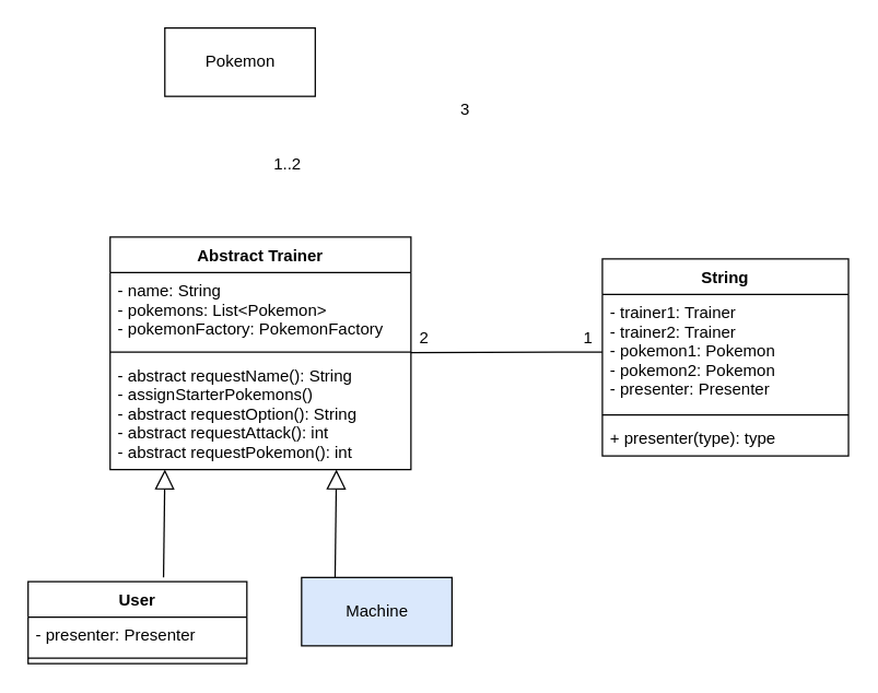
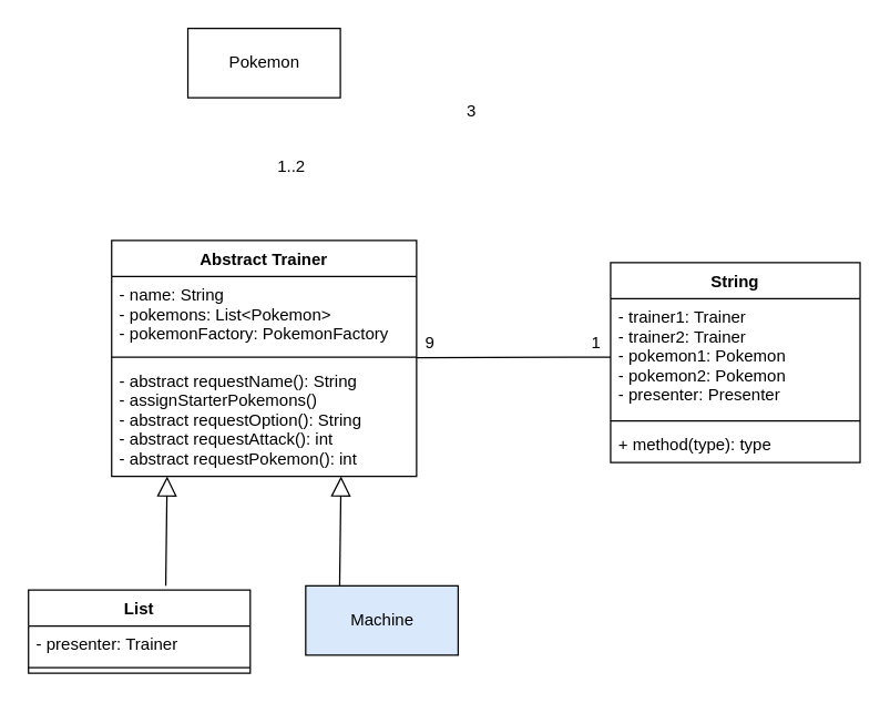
  <mxCell id="0" />
  <mxCell id="1" parent="0" />
  <mxCell id="2" value="Abstract Trainer" style="swimlane;fontStyle=1;align=center;verticalAlign=top;childLayout=stackLayout;horizontal=1;startSize=26;horizontalStack=0;resizeParent=1;resizeParentMax=0;resizeLast=0;collapsible=1;marginBottom=0;" vertex="1" parent="1"><mxGeometry x="80" y="173" width="220" height="170" as="geometry" /></mxCell>
  <mxCell id="3" value="- name: String&#10;- pokemons: List&lt;Pokemon&gt;&#10;- pokemonFactory: PokemonFactory&#10;" style="text;strokeColor=none;fillColor=none;align=left;verticalAlign=top;spacingLeft=4;spacingRight=4;overflow=hidden;rotatable=0;points=[[0,0.5],[1,0.5]];portConstraint=eastwest;" vertex="1" parent="2"><mxGeometry y="26" width="220" height="54" as="geometry" /></mxCell>
  <mxCell id="4" value="" style="line;strokeWidth=1;fillColor=none;align=left;verticalAlign=middle;spacingTop=-1;spacingLeft=3;spacingRight=3;rotatable=0;labelPosition=right;points=[];portConstraint=eastwest;" vertex="1" parent="2"><mxGeometry y="80" width="220" height="8" as="geometry" /></mxCell>
  <mxCell id="5" value="- abstract requestName(): String&#10;- assignStarterPokemons()&#10;- abstract requestOption(): String&#10;- abstract requestAttack(): int&#10;- abstract requestPokemon(): int&#10;" style="text;strokeColor=none;fillColor=none;align=left;verticalAlign=top;spacingLeft=4;spacingRight=4;overflow=hidden;rotatable=0;points=[[0,0.5],[1,0.5]];portConstraint=eastwest;" vertex="1" parent="2"><mxGeometry y="88" width="220" height="82" as="geometry" /></mxCell>
  <mxCell id="6" value="String" style="swimlane;fontStyle=1;align=center;verticalAlign=top;childLayout=stackLayout;horizontal=1;startSize=26;horizontalStack=0;resizeParent=1;resizeParentMax=0;resizeLast=0;collapsible=1;marginBottom=0;" vertex="1" parent="1"><mxGeometry x="440" y="189" width="180" height="144" as="geometry" /></mxCell>
  <mxCell id="7" value="- trainer1: Trainer&#10;- trainer2: Trainer&#10;- pokemon1: Pokemon&#10;- pokemon2: Pokemon&#10;- presenter: Presenter&#10;" style="text;strokeColor=none;fillColor=none;align=left;verticalAlign=top;spacingLeft=4;spacingRight=4;overflow=hidden;rotatable=0;points=[[0,0.5],[1,0.5]];portConstraint=eastwest;" vertex="1" parent="6"><mxGeometry y="26" width="180" height="84" as="geometry" /></mxCell>
  <mxCell id="8" value="" style="line;strokeWidth=1;fillColor=none;align=left;verticalAlign=middle;spacingTop=-1;spacingLeft=3;spacingRight=3;rotatable=0;labelPosition=right;points=[];portConstraint=eastwest;" vertex="1" parent="6"><mxGeometry y="110" width="180" height="8" as="geometry" /></mxCell>
- <mxCell id="9" value="+ presenter(type): type" style="text;strokeColor=none;fillColor=none;align=left;verticalAlign=top;spacingLeft=4;spacingRight=4;overflow=hidden;rotatable=0;points=[[0,0.5],[1,0.5]];portConstraint=eastwest;" vertex="1" parent="6"><mxGeometry y="118" width="180" height="26" as="geometry" /></mxCell>
- <mxCell id="10" value="Pokemon" style="html=1;" vertex="1" parent="1"><mxGeometry x="120" y="20" width="110" height="50" as="geometry" /></mxCell>
+ <mxCell id="9" value="+ method(type): type" style="text;strokeColor=none;fillColor=none;align=left;verticalAlign=top;spacingLeft=4;spacingRight=4;overflow=hidden;rotatable=0;points=[[0,0.5],[1,0.5]];portConstraint=eastwest;" vertex="1" parent="6"><mxGeometry y="118" width="180" height="26" as="geometry" /></mxCell>
+ <mxCell id="10" value="Pokemon" style="html=1;" vertex="1" parent="1"><mxGeometry x="135" y="20" width="110" height="50" as="geometry" /></mxCell>
  <mxCell id="11" value="Machine&lt;br&gt;" style="html=1;fillColor=#dae8fc;" vertex="1" parent="1"><mxGeometry x="220" y="422" width="110" height="50" as="geometry" /></mxCell>
- <mxCell id="12" value="User" style="swimlane;fontStyle=1;align=center;verticalAlign=top;childLayout=stackLayout;horizontal=1;startSize=26;horizontalStack=0;resizeParent=1;resizeParentMax=0;resizeLast=0;collapsible=1;marginBottom=0;" vertex="1" parent="1"><mxGeometry x="20" y="425" width="160" height="60" as="geometry" /></mxCell>
- <mxCell id="13" value="- presenter: Presenter" style="text;strokeColor=none;fillColor=none;align=left;verticalAlign=top;spacingLeft=4;spacingRight=4;overflow=hidden;rotatable=0;points=[[0,0.5],[1,0.5]];portConstraint=eastwest;" vertex="1" parent="12"><mxGeometry y="26" width="160" height="26" as="geometry" /></mxCell>
+ <mxCell id="12" value="List" style="swimlane;fontStyle=1;align=center;verticalAlign=top;childLayout=stackLayout;horizontal=1;startSize=26;horizontalStack=0;resizeParent=1;resizeParentMax=0;resizeLast=0;collapsible=1;marginBottom=0;" vertex="1" parent="1"><mxGeometry x="20" y="425" width="160" height="60" as="geometry" /></mxCell>
+ <mxCell id="13" value="- presenter: Trainer" style="text;strokeColor=none;fillColor=none;align=left;verticalAlign=top;spacingLeft=4;spacingRight=4;overflow=hidden;rotatable=0;points=[[0,0.5],[1,0.5]];portConstraint=eastwest;" vertex="1" parent="12"><mxGeometry y="26" width="160" height="26" as="geometry" /></mxCell>
  <mxCell id="14" value="" style="line;strokeWidth=1;fillColor=none;align=left;verticalAlign=middle;spacingTop=-1;spacingLeft=3;spacingRight=3;rotatable=0;labelPosition=right;points=[];portConstraint=eastwest;" vertex="1" parent="12"><mxGeometry y="52" width="160" height="8" as="geometry" /></mxCell>
  <mxCell id="15" value="" style="endArrow=none;html=1;entryX=0;entryY=0.5;entryDx=0;entryDy=0;" edge="1" parent="1" source="2" target="7"><mxGeometry width="50" height="50" relative="1" as="geometry"><mxPoint x="200" y="183" as="sourcePoint" /><mxPoint x="200" y="80" as="targetPoint" /></mxGeometry></mxCell>
  <mxCell id="16" value="" style="endArrow=block;endFill=0;endSize=12;html=1;entryX=0.182;entryY=1;entryDx=0;entryDy=0;entryPerimeter=0;exitX=0.619;exitY=-0.05;exitDx=0;exitDy=0;exitPerimeter=0;" edge="1" parent="1" source="12" target="5"><mxGeometry width="160" relative="1" as="geometry"><mxPoint x="20" y="510" as="sourcePoint" /><mxPoint x="180" y="510" as="targetPoint" /></mxGeometry></mxCell>
  <mxCell id="17" value="" style="endArrow=block;endFill=0;endSize=12;html=1;entryX=0.182;entryY=1;entryDx=0;entryDy=0;entryPerimeter=0;exitX=0.619;exitY=-0.05;exitDx=0;exitDy=0;exitPerimeter=0;" edge="1" parent="1"><mxGeometry width="160" relative="1" as="geometry"><mxPoint x="244.5" y="422" as="sourcePoint" /><mxPoint x="245.5" y="343" as="targetPoint" /></mxGeometry></mxCell>
  <mxCell id="18" value="1" style="text;html=1;strokeColor=none;fillColor=none;align=center;verticalAlign=middle;whiteSpace=wrap;rounded=0;" vertex="1" parent="1"><mxGeometry x="410" y="237" width="40" height="20" as="geometry" /></mxCell>
- <mxCell id="19" value="2" style="text;html=1;strokeColor=none;fillColor=none;align=center;verticalAlign=middle;whiteSpace=wrap;rounded=0;" vertex="1" parent="1"><mxGeometry x="290" y="237" width="40" height="20" as="geometry" /></mxCell>
+ <mxCell id="19" value="9" style="text;html=1;strokeColor=none;fillColor=none;align=center;verticalAlign=middle;whiteSpace=wrap;rounded=0;" vertex="1" parent="1"><mxGeometry x="290" y="237" width="40" height="20" as="geometry" /></mxCell>
  <mxCell id="20" value="1..2" style="text;html=1;strokeColor=none;fillColor=none;align=center;verticalAlign=middle;whiteSpace=wrap;rounded=0;" vertex="1" parent="1"><mxGeometry x="190" y="110" width="40" height="20" as="geometry" /></mxCell>
  <mxCell id="21" value="3" style="text;html=1;strokeColor=none;fillColor=none;align=center;verticalAlign=middle;whiteSpace=wrap;rounded=0;" vertex="1" parent="1"><mxGeometry x="320" y="70" width="40" height="20" as="geometry" /></mxCell>
